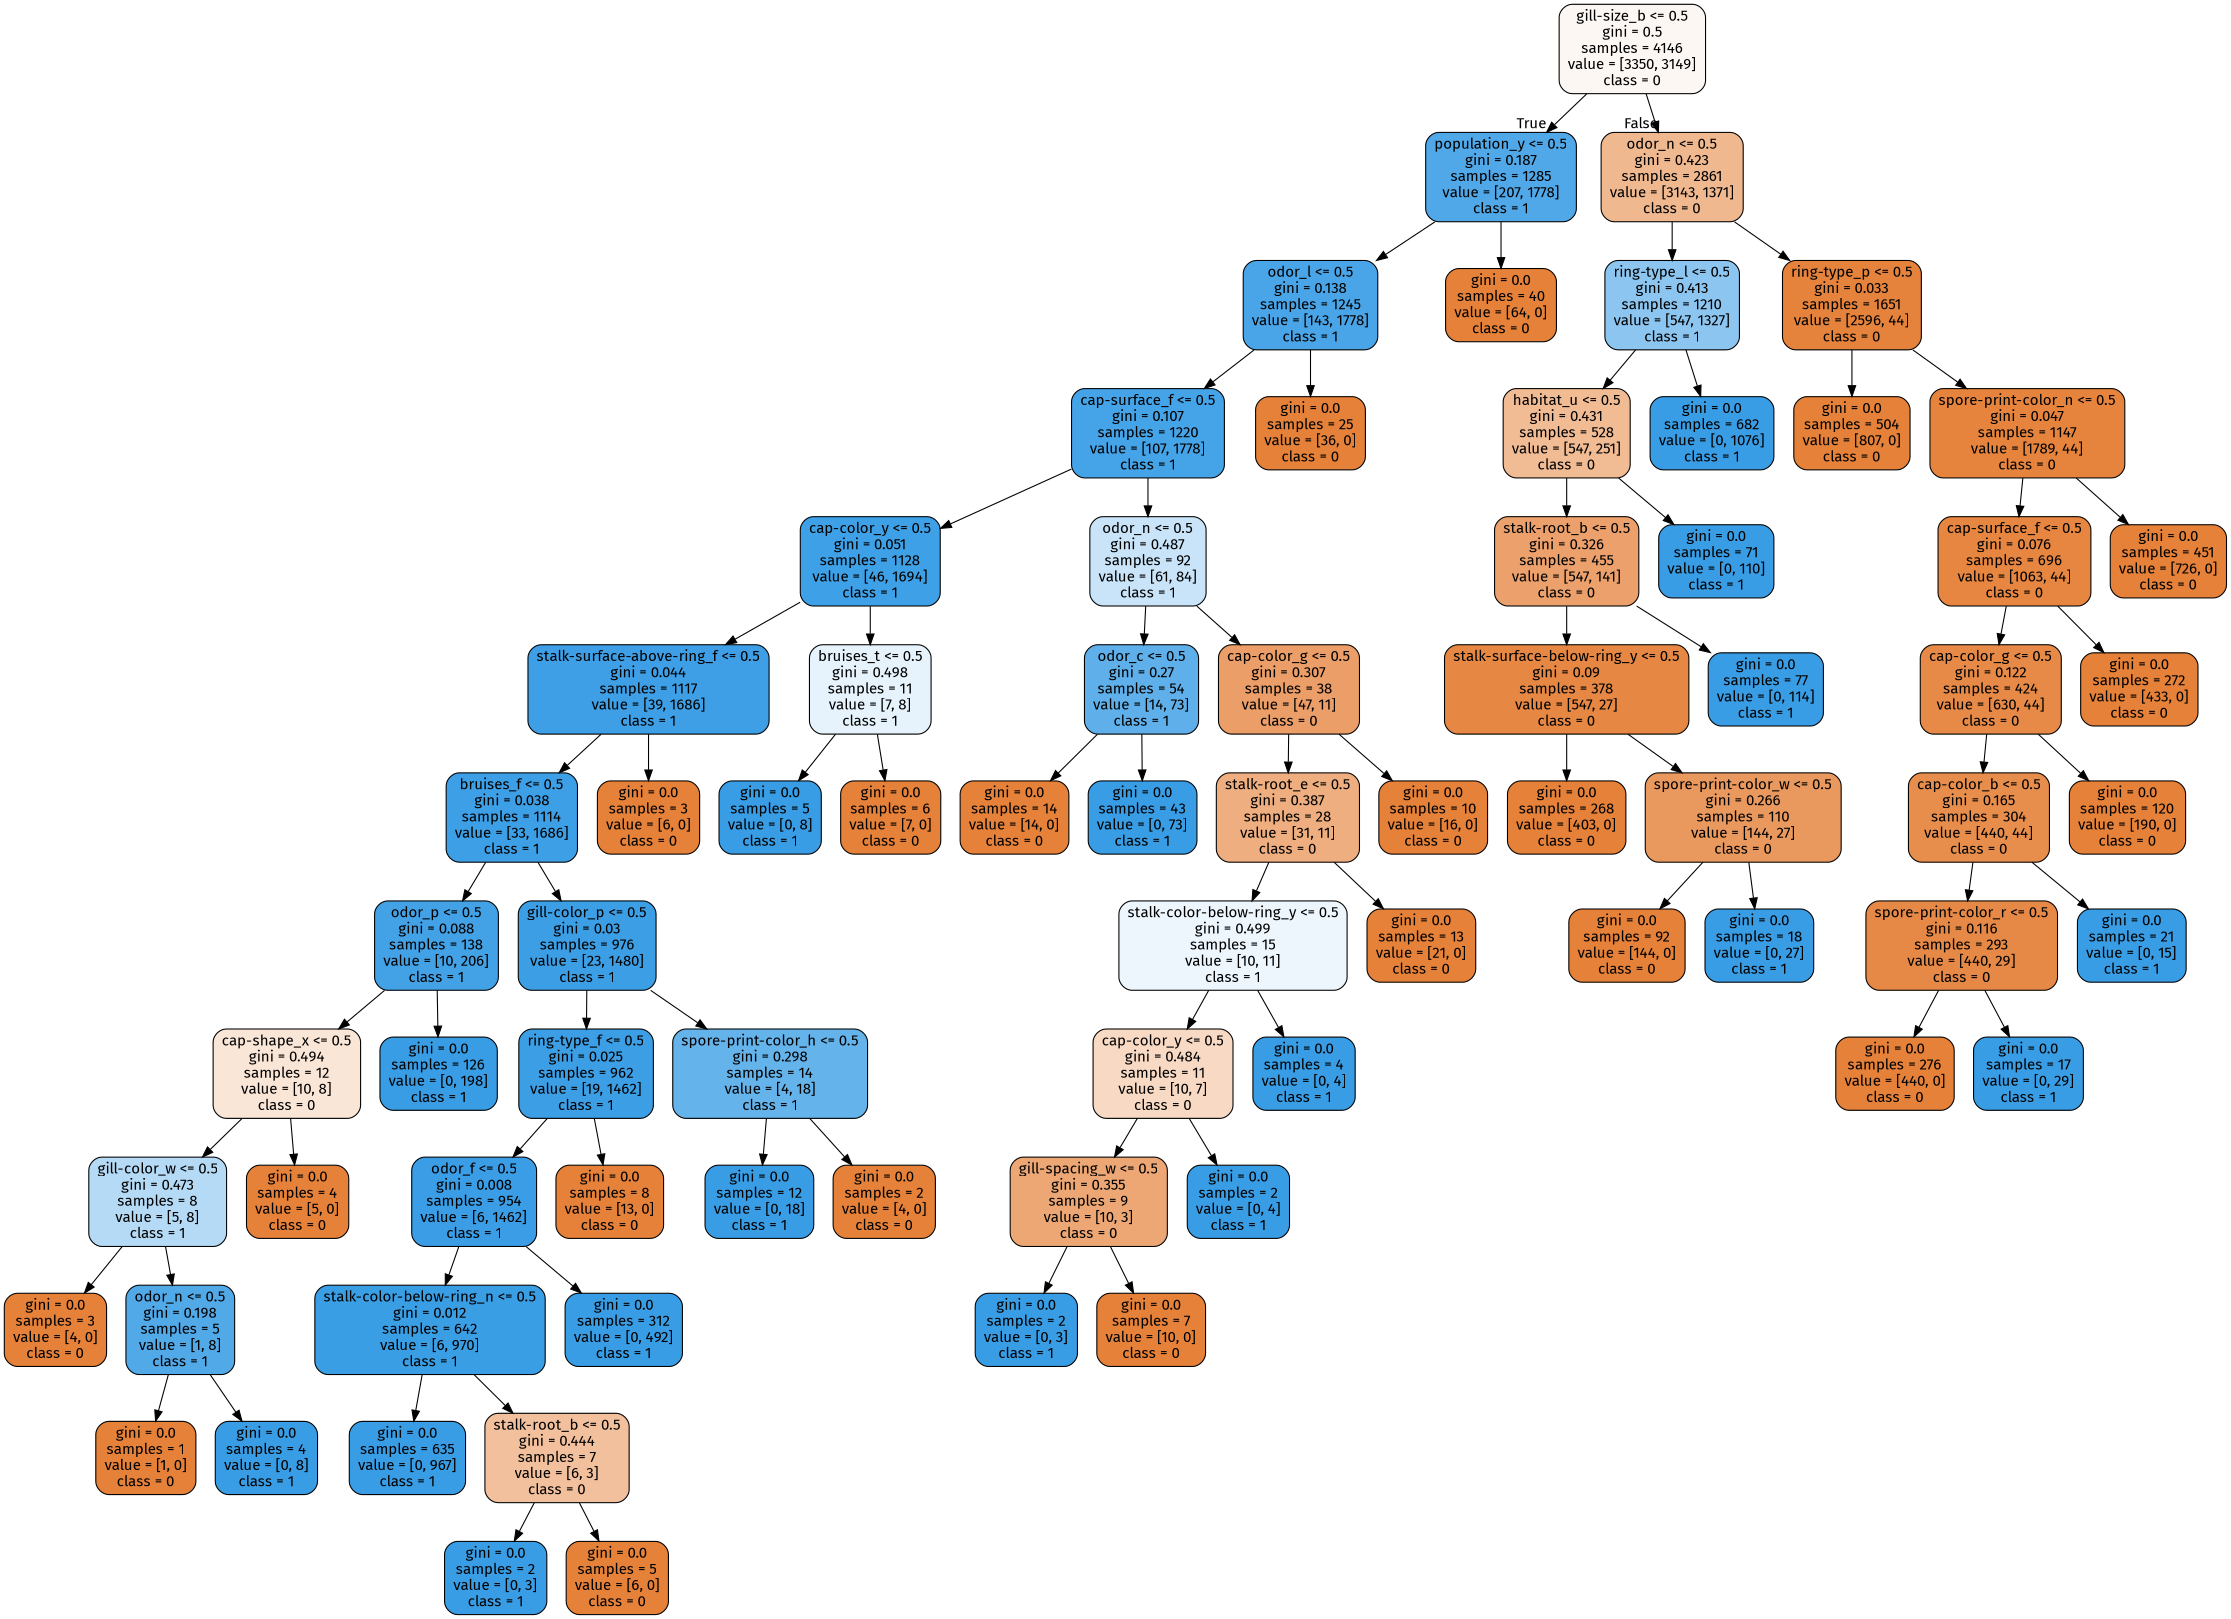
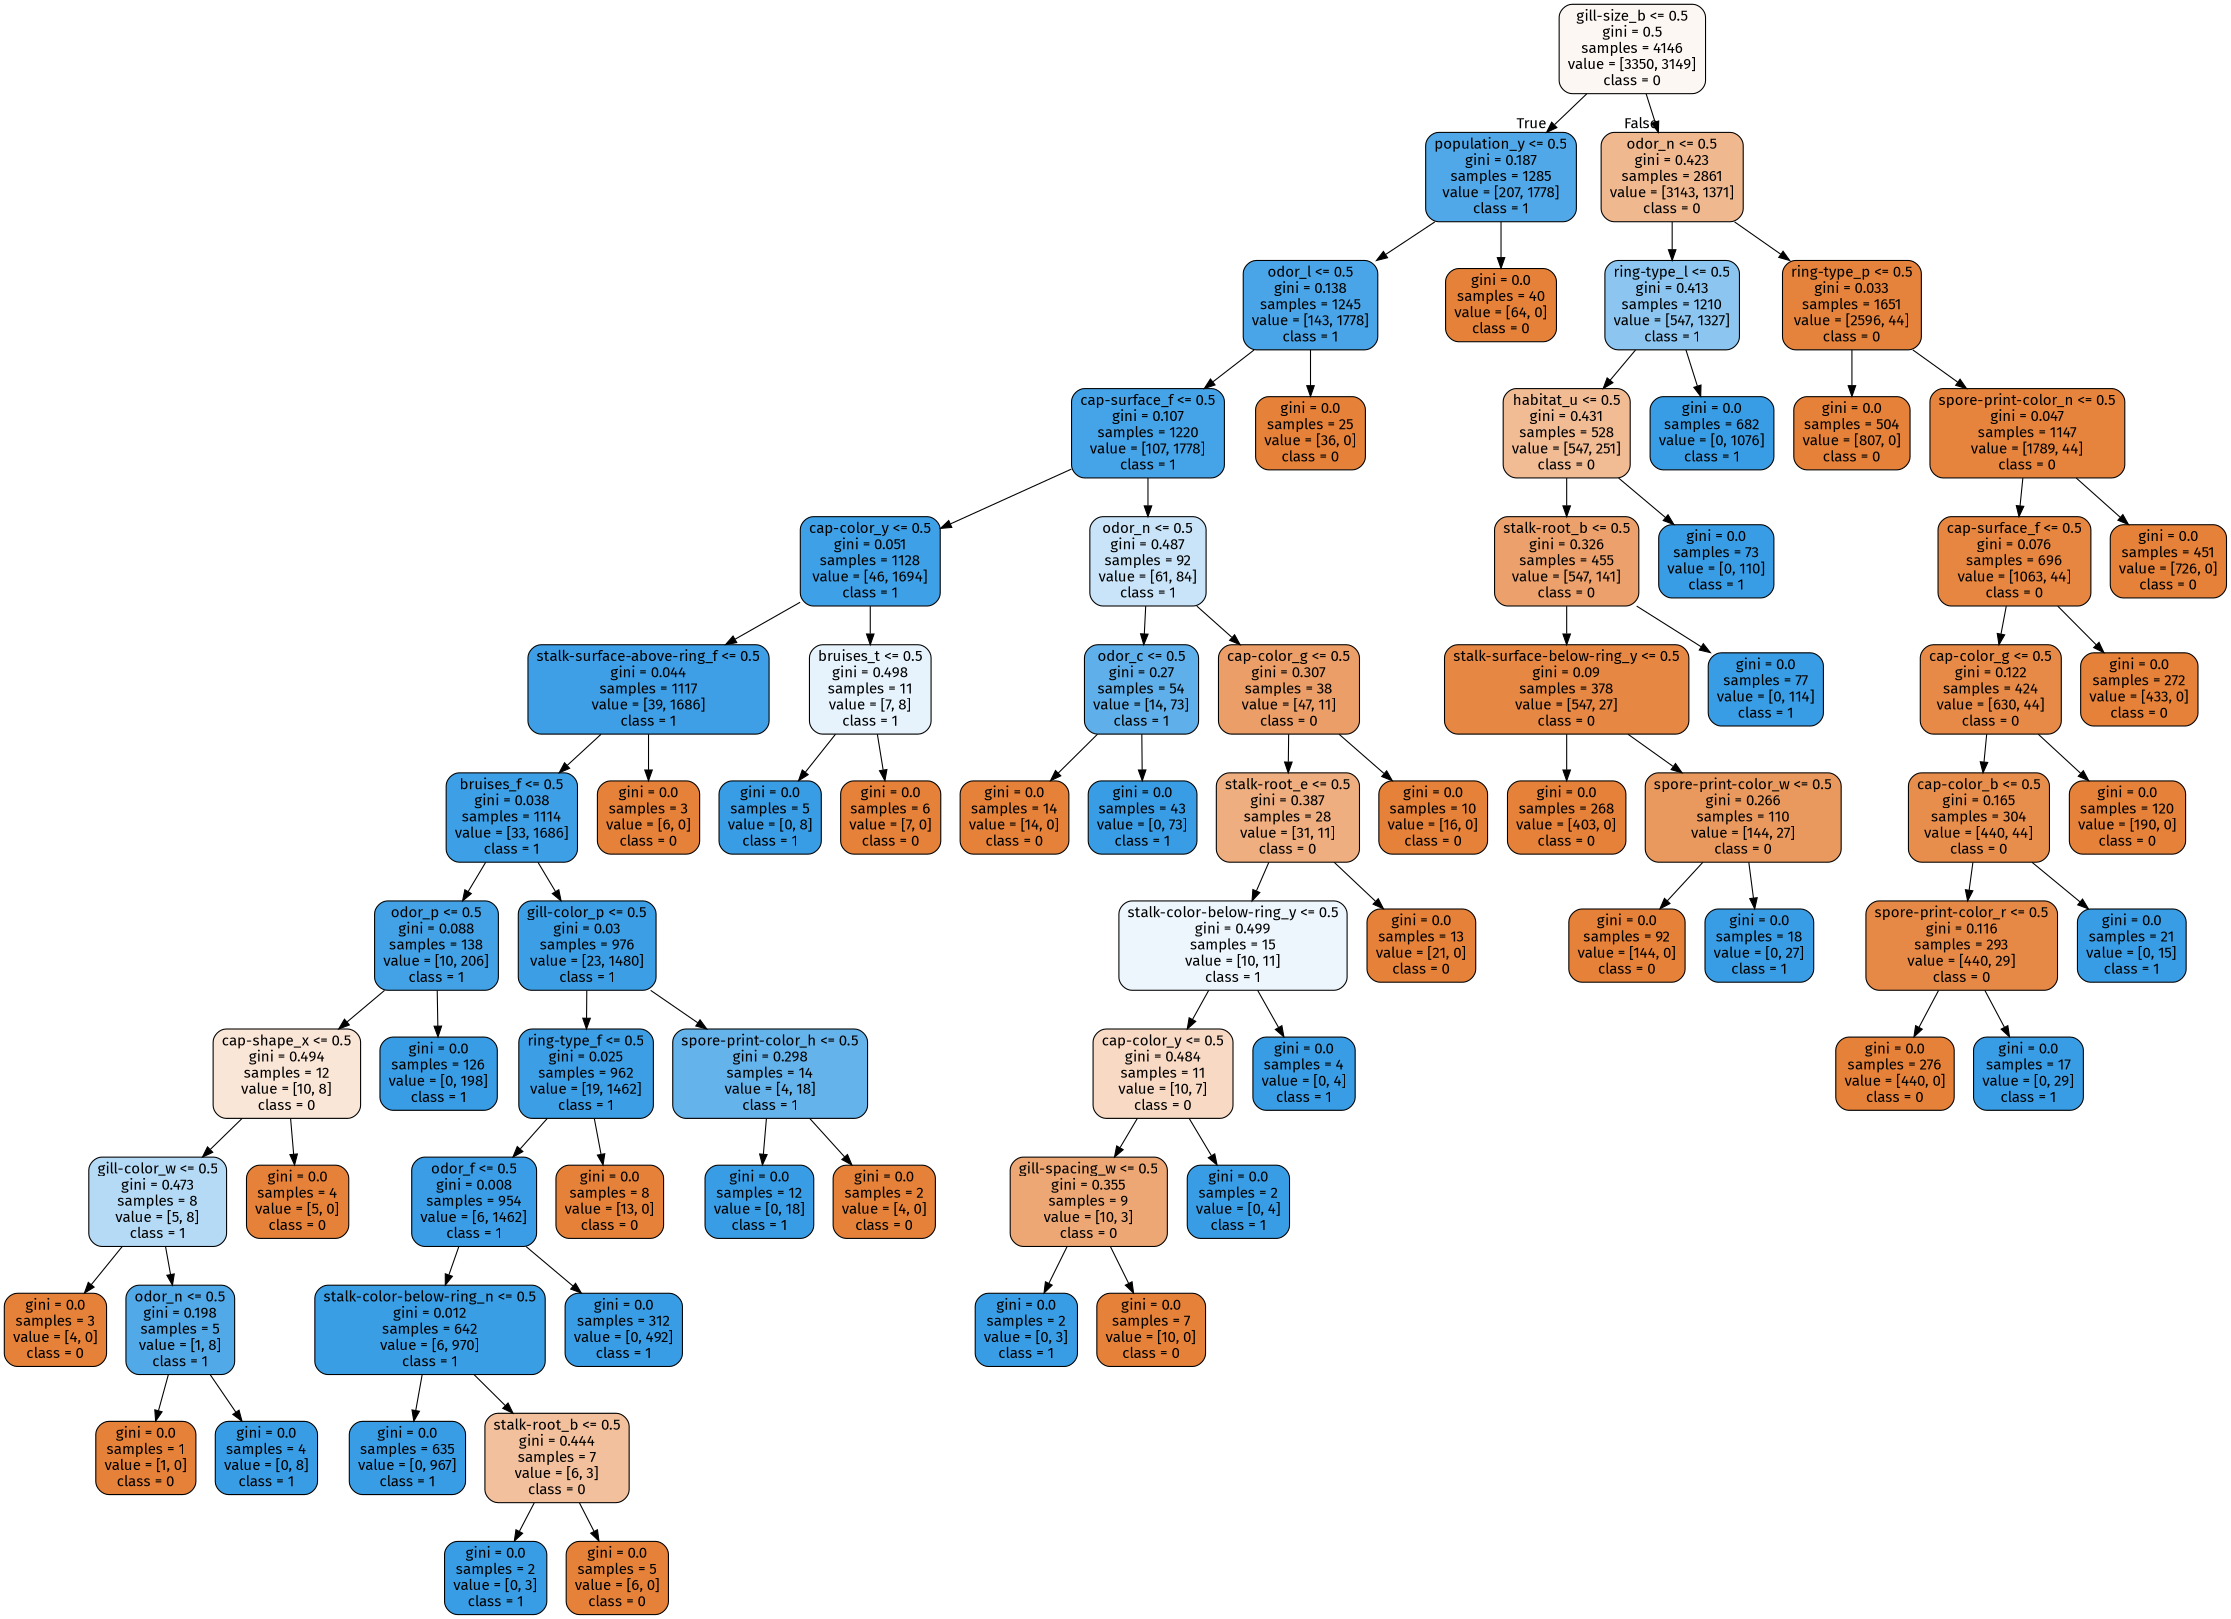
  digraph {
    fontname="Fira Sans"
    node [color=black fillcolor="#e58139" fontname="Fira Sans" shape=box style="filled, rounded"]
    edge [fontname="Fira Sans"]
    n1 [fillcolor="#fdf7f3" label="gill-size_b <= 0.5\ngini = 0.5\nsamples = 4146\nvalue = [3350, 3149]\nclass = 0"]
    n2 [fillcolor="#50a8e8" label="population_y <= 0.5\ngini = 0.187\nsamples = 1285\nvalue = [207, 1778]\nclass = 1"]
    n3 [fillcolor="#f0b88f" label="odor_n <= 0.5\ngini = 0.423\nsamples = 2861\nvalue = [3143, 1371]\nclass = 0"]
    n4 [fillcolor="#49a5e7" label="odor_l <= 0.5\ngini = 0.138\nsamples = 1245\nvalue = [143, 1778]\nclass = 1"]
    n5 [label="gini = 0.0\nsamples = 40\nvalue = [64, 0]\nclass = 0"]
    n6 [fillcolor="#8bc5f0" label="ring-type_l <= 0.5\ngini = 0.413\nsamples = 1210\nvalue = [547, 1327]\nclass = 1"]
    n7 [fillcolor="#e5833c" label="ring-type_p <= 0.5\ngini = 0.033\nsamples = 1651\nvalue = [2596, 44]\nclass = 0"]
    n8 [fillcolor="#45a3e7" label="cap-surface_f <= 0.5\ngini = 0.107\nsamples = 1220\nvalue = [107, 1778]\nclass = 1"]
    n9 [label="gini = 0.0\nsamples = 25\nvalue = [36, 0]\nclass = 0"]
    n10 [fillcolor="#3ea0e6" label="cap-color_y <= 0.5\ngini = 0.051\nsamples = 1128\nvalue = [46, 1694]\nclass = 1"]
    n11 [fillcolor="#c9e4f8" label="odor_n <= 0.5\ngini = 0.487\nsamples = 92\nvalue = [61, 84]\nclass = 1"]
    n12 [fillcolor="#3e9fe6" label="stalk-surface-above-ring_f <= 0.5\ngini = 0.044\nsamples = 1117\nvalue = [39, 1686]\nclass = 1"]
    n13 [fillcolor="#e6f3fc" label="bruises_t <= 0.5\ngini = 0.498\nsamples = 11\nvalue = [7, 8]\nclass = 1"]
    n14 [fillcolor="#5fb0ea" label="odor_c <= 0.5\ngini = 0.27\nsamples = 54\nvalue = [14, 73]\nclass = 1"]
    n15 [fillcolor="#eb9e67" label="cap-color_g <= 0.5\ngini = 0.307\nsamples = 38\nvalue = [47, 11]\nclass = 0"]
    n16 [fillcolor="#3d9fe6" label="bruises_f <= 0.5\ngini = 0.038\nsamples = 1114\nvalue = [33, 1686]\nclass = 1"]
    n17 [label="gini = 0.0\nsamples = 3\nvalue = [6, 0]\nclass = 0"]
    n18 [fillcolor="#399de5" label="gini = 0.0\nsamples = 5\nvalue = [0, 8]\nclass = 1"]
    n19 [label="gini = 0.0\nsamples = 6\nvalue = [7, 0]\nclass = 0"]
    n20 [fillcolor="#43a2e6" label="odor_p <= 0.5\ngini = 0.088\nsamples = 138\nvalue = [10, 206]\nclass = 1"]
    n21 [fillcolor="#3c9fe5" label="gill-color_p <= 0.5\ngini = 0.03\nsamples = 976\nvalue = [23, 1480]\nclass = 1"]
    n22 [fillcolor="#fae6d7" label="cap-shape_x <= 0.5\ngini = 0.494\nsamples = 12\nvalue = [10, 8]\nclass = 0"]
    n23 [fillcolor="#399de5" label="gini = 0.0\nsamples = 126\nvalue = [0, 198]\nclass = 1"]
    n24 [fillcolor="#3c9ee5" label="ring-type_f <= 0.5\ngini = 0.025\nsamples = 962\nvalue = [19, 1462]\nclass = 1"]
    n25 [fillcolor="#65b3eb" label="spore-print-color_h <= 0.5\ngini = 0.298\nsamples = 14\nvalue = [4, 18]\nclass = 1"]
    n26 [fillcolor="#b5daf5" label="gill-color_w <= 0.5\ngini = 0.473\nsamples = 8\nvalue = [5, 8]\nclass = 1"]
    n27 [label="gini = 0.0\nsamples = 4\nvalue = [5, 0]\nclass = 0"]
    n28 [label="gini = 0.0\nsamples = 3\nvalue = [4, 0]\nclass = 0"]
    n29 [fillcolor="#52a9e8" label="odor_n <= 0.5\ngini = 0.198\nsamples = 5\nvalue = [1, 8]\nclass = 1"]
    n30 [label="gini = 0.0\nsamples = 1\nvalue = [1, 0]\nclass = 0"]
    n31 [fillcolor="#399de5" label="gini = 0.0\nsamples = 4\nvalue = [0, 8]\nclass = 1"]
    n32 [fillcolor="#3a9de5" label="odor_f <= 0.5\ngini = 0.008\nsamples = 954\nvalue = [6, 1462]\nclass = 1"]
    n33 [label="gini = 0.0\nsamples = 8\nvalue = [13, 0]\nclass = 0"]
    n34 [fillcolor="#399de5" label="gini = 0.0\nsamples = 12\nvalue = [0, 18]\nclass = 1"]
    n35 [label="gini = 0.0\nsamples = 2\nvalue = [4, 0]\nclass = 0"]
    n36 [fillcolor="#3a9ee5" label="stalk-color-below-ring_n <= 0.5\ngini = 0.012\nsamples = 642\nvalue = [6, 970]\nclass = 1"]
    n37 [fillcolor="#399de5" label="gini = 0.0\nsamples = 312\nvalue = [0, 492]\nclass = 1"]
    n38 [fillcolor="#399de5" label="gini = 0.0\nsamples = 635\nvalue = [0, 967]\nclass = 1"]
    n39 [fillcolor="#f2c09c" label="stalk-root_b <= 0.5\ngini = 0.444\nsamples = 7\nvalue = [6, 3]\nclass = 0"]
    n40 [fillcolor="#399de5" label="gini = 0.0\nsamples = 2\nvalue = [0, 3]\nclass = 1"]
    n41 [label="gini = 0.0\nsamples = 5\nvalue = [6, 0]\nclass = 0"]
    n42 [label="gini = 0.0\nsamples = 14\nvalue = [14, 0]\nclass = 0"]
    n43 [fillcolor="#399de5" label="gini = 0.0\nsamples = 43\nvalue = [0, 73]\nclass = 1"]
    n44 [fillcolor="#eeae7f" label="stalk-root_e <= 0.5\ngini = 0.387\nsamples = 28\nvalue = [31, 11]\nclass = 0"]
    n45 [label="gini = 0.0\nsamples = 10\nvalue = [16, 0]\nclass = 0"]
    n46 [fillcolor="#edf6fd" label="stalk-color-below-ring_y <= 0.5\ngini = 0.499\nsamples = 15\nvalue = [10, 11]\nclass = 1"]
    n47 [label="gini = 0.0\nsamples = 13\nvalue = [21, 0]\nclass = 0"]
    n48 [fillcolor="#f7d9c4" label="cap-color_y <= 0.5\ngini = 0.484\nsamples = 11\nvalue = [10, 7]\nclass = 0"]
    n49 [fillcolor="#399de5" label="gini = 0.0\nsamples = 4\nvalue = [0, 4]\nclass = 1"]
    n50 [fillcolor="#eda774" label="gill-spacing_w <= 0.5\ngini = 0.355\nsamples = 9\nvalue = [10, 3]\nclass = 0"]
    n51 [fillcolor="#399de5" label="gini = 0.0\nsamples = 2\nvalue = [0, 4]\nclass = 1"]
    n52 [fillcolor="#399de5" label="gini = 0.0\nsamples = 2\nvalue = [0, 3]\nclass = 1"]
    n53 [label="gini = 0.0\nsamples = 7\nvalue = [10, 0]\nclass = 0"]
    n54 [fillcolor="#f1bb94" label="habitat_u <= 0.5\ngini = 0.431\nsamples = 528\nvalue = [547, 251]\nclass = 0"]
    n55 [fillcolor="#399de5" label="gini = 0.0\nsamples = 682\nvalue = [0, 1076]\nclass = 1"]
    n56 [label="gini = 0.0\nsamples = 504\nvalue = [807, 0]\nclass = 0"]
    n57 [fillcolor="#e6843e" label="spore-print-color_n <= 0.5\ngini = 0.047\nsamples = 1147\nvalue = [1789, 44]\nclass = 0"]
    n58 [fillcolor="#eca16c" label="stalk-root_b <= 0.5\ngini = 0.326\nsamples = 455\nvalue = [547, 141]\nclass = 0"]
-   n59 [fillcolor="#399de5" label="gini = 0.0\nsamples = 71\nvalue = [0, 110]\nclass = 1"]
+   n59 [fillcolor="#399de5" label="gini = 0.0\nsamples = 73\nvalue = [0, 110]\nclass = 1"]
    n60 [fillcolor="#e68743" label="stalk-surface-below-ring_y <= 0.5\ngini = 0.09\nsamples = 378\nvalue = [547, 27]\nclass = 0"]
    n61 [fillcolor="#399de5" label="gini = 0.0\nsamples = 77\nvalue = [0, 114]\nclass = 1"]
    n62 [label="gini = 0.0\nsamples = 268\nvalue = [403, 0]\nclass = 0"]
    n63 [fillcolor="#ea995e" label="spore-print-color_w <= 0.5\ngini = 0.266\nsamples = 110\nvalue = [144, 27]\nclass = 0"]
    n64 [label="gini = 0.0\nsamples = 92\nvalue = [144, 0]\nclass = 0"]
    n65 [fillcolor="#399de5" label="gini = 0.0\nsamples = 18\nvalue = [0, 27]\nclass = 1"]
    n66 [fillcolor="#e68641" label="cap-surface_f <= 0.5\ngini = 0.076\nsamples = 696\nvalue = [1063, 44]\nclass = 0"]
    n67 [label="gini = 0.0\nsamples = 451\nvalue = [726, 0]\nclass = 0"]
    n68 [fillcolor="#e78a47" label="cap-color_g <= 0.5\ngini = 0.122\nsamples = 424\nvalue = [630, 44]\nclass = 0"]
    n69 [label="gini = 0.0\nsamples = 272\nvalue = [433, 0]\nclass = 0"]
    n70 [fillcolor="#e88e4d" label="cap-color_b <= 0.5\ngini = 0.165\nsamples = 304\nvalue = [440, 44]\nclass = 0"]
    n71 [label="gini = 0.0\nsamples = 120\nvalue = [190, 0]\nclass = 0"]
    n72 [fillcolor="#e78946" label="spore-print-color_r <= 0.5\ngini = 0.116\nsamples = 293\nvalue = [440, 29]\nclass = 0"]
    n73 [fillcolor="#399de5" label="gini = 0.0\nsamples = 21\nvalue = [0, 15]\nclass = 1"]
    n74 [label="gini = 0.0\nsamples = 276\nvalue = [440, 0]\nclass = 0"]
    n75 [fillcolor="#399de5" label="gini = 0.0\nsamples = 17\nvalue = [0, 29]\nclass = 1"]
    n1 -> n2 [headlabel=True labelangle=45 labeldistance=2.5]
    n1 -> n3 [headlabel=False labelangle=-45 labeldistance=2.5]
    n2 -> n4
    n2 -> n5
    n3 -> n6
    n3 -> n7
    n4 -> n8
    n4 -> n9
    n6 -> n54
    n6 -> n55
    n7 -> n56
    n7 -> n57
    n8 -> n10
    n8 -> n11
    n10 -> n12
    n10 -> n13
    n11 -> n14
    n11 -> n15
    n12 -> n16
    n12 -> n17
    n13 -> n18
    n13 -> n19
    n14 -> n42
    n14 -> n43
    n15 -> n44
    n15 -> n45
    n16 -> n20
    n16 -> n21
    n20 -> n22
    n20 -> n23
    n21 -> n24
    n21 -> n25
    n22 -> n26
    n22 -> n27
    n24 -> n32
    n24 -> n33
    n25 -> n34
    n25 -> n35
    n26 -> n28
    n26 -> n29
    n29 -> n30
    n29 -> n31
    n32 -> n36
    n32 -> n37
    n36 -> n38
    n36 -> n39
    n39 -> n40
    n39 -> n41
    n44 -> n46
    n44 -> n47
    n46 -> n48
    n46 -> n49
    n48 -> n50
    n48 -> n51
    n50 -> n52
    n50 -> n53
    n54 -> n58
    n54 -> n59
    n57 -> n66
    n57 -> n67
    n58 -> n60
    n58 -> n61
    n60 -> n62
    n60 -> n63
    n63 -> n64
    n63 -> n65
    n66 -> n68
    n66 -> n69
    n68 -> n70
    n68 -> n71
    n70 -> n72
    n70 -> n73
    n72 -> n74
    n72 -> n75
  }
